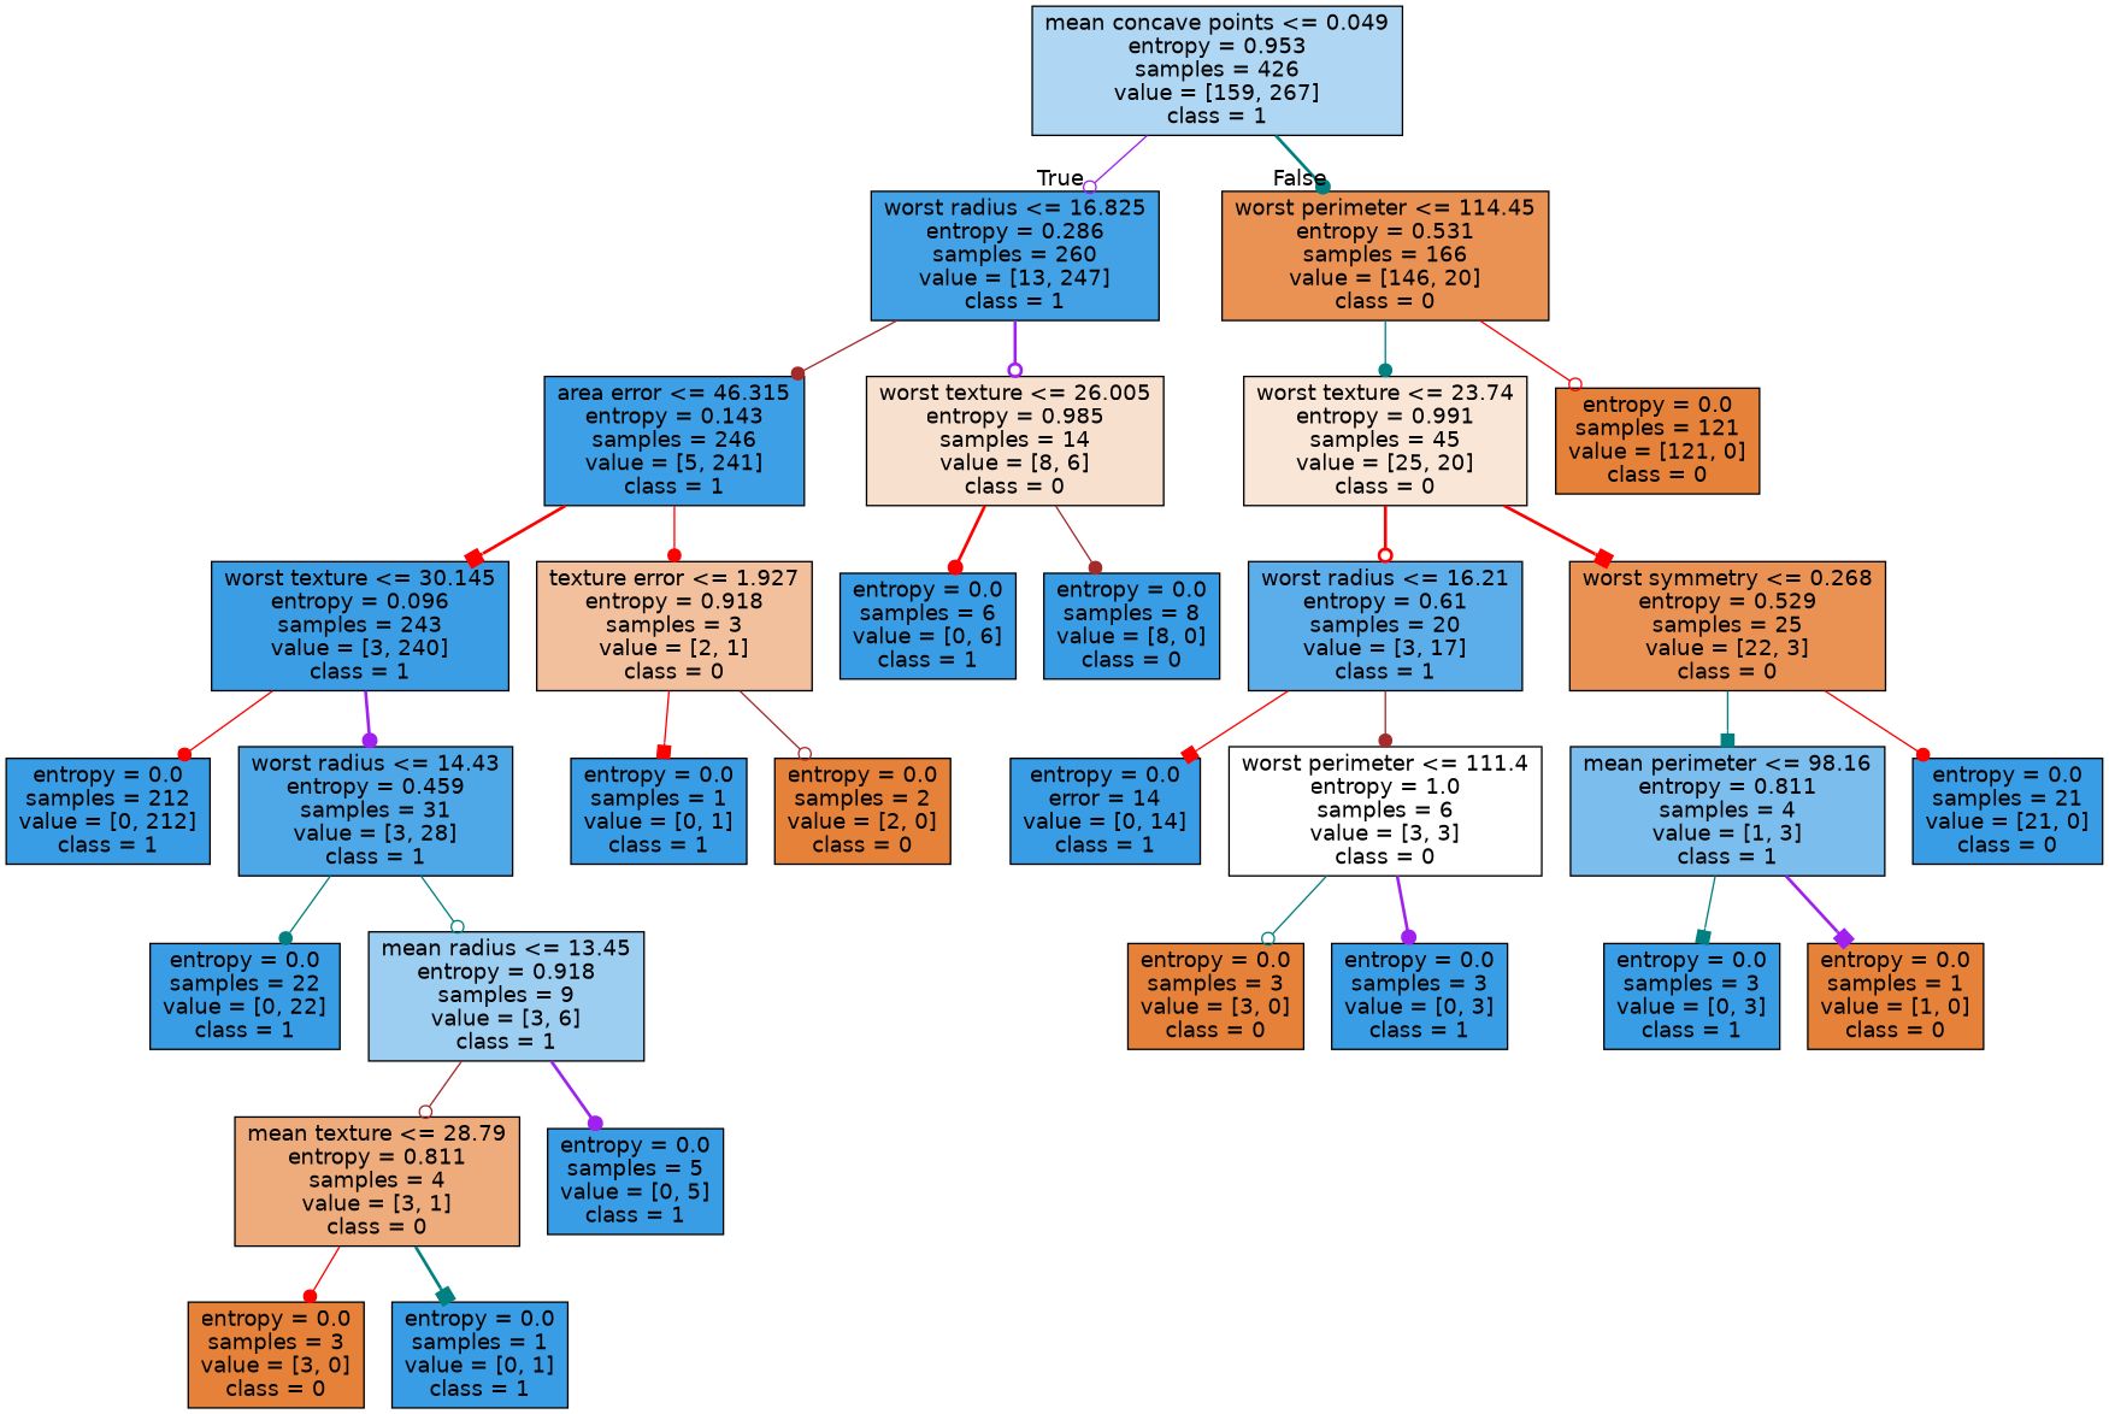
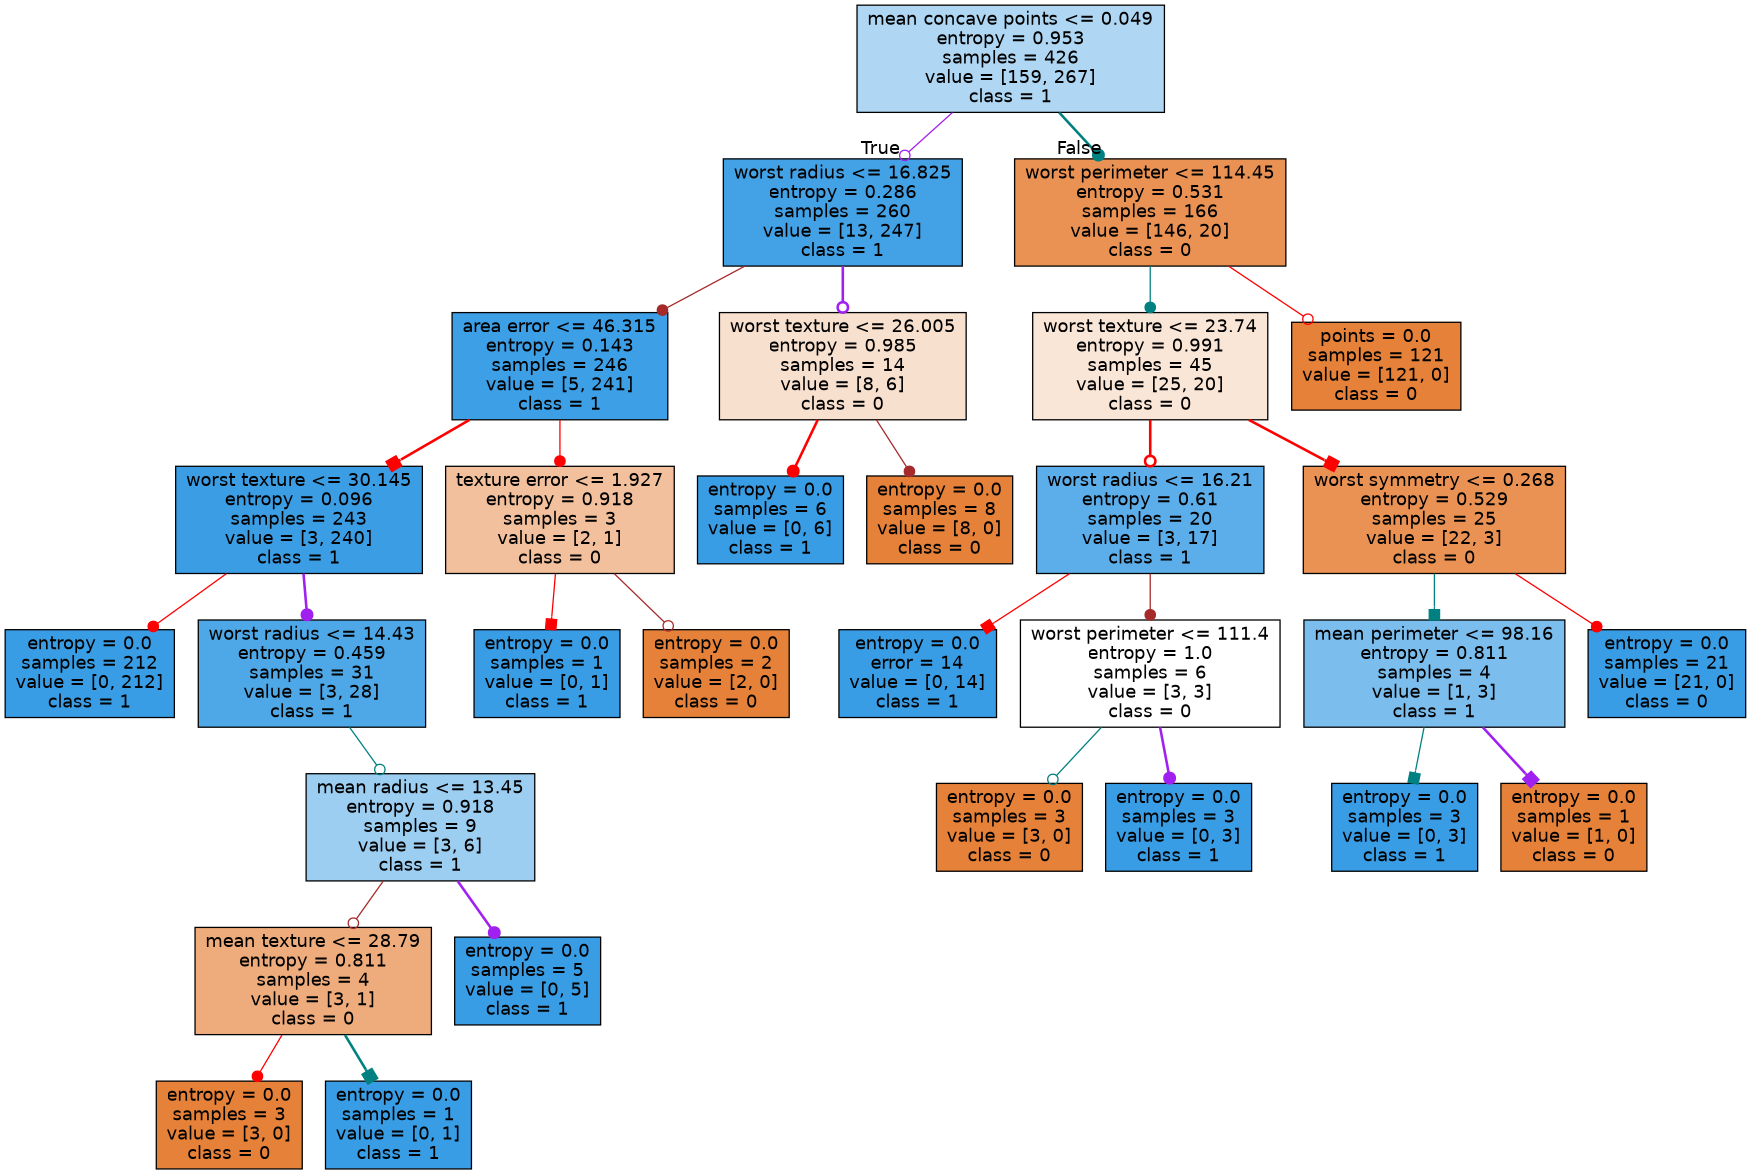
  digraph {
    node [color=black fillcolor="#399de5" fontname=helvetica shape=box style=filled]
    edge [arrowhead=dot color=red fontname=helvetica style=solid]
    n1 [fillcolor="#afd7f4" label="mean concave points <= 0.049\nentropy = 0.953\nsamples = 426\nvalue = [159, 267]\nclass = 1"]
    n2 [fillcolor="#43a2e6" label="worst radius <= 16.825\nentropy = 0.286\nsamples = 260\nvalue = [13, 247]\nclass = 1"]
    n3 [fillcolor="#e99254" label="worst perimeter <= 114.45\nentropy = 0.531\nsamples = 166\nvalue = [146, 20]\nclass = 0"]
    n4 [fillcolor="#3d9fe6" label="area error <= 46.315\nentropy = 0.143\nsamples = 246\nvalue = [5, 241]\nclass = 1"]
    n5 [fillcolor="#f8e0ce" label="worst texture <= 26.005\nentropy = 0.985\nsamples = 14\nvalue = [8, 6]\nclass = 0"]
    n6 [fillcolor="#fae6d7" label="worst texture <= 23.74\nentropy = 0.991\nsamples = 45\nvalue = [25, 20]\nclass = 0"]
-   n7 [fillcolor="#e58139" label="entropy = 0.0\nsamples = 121\nvalue = [121, 0]\nclass = 0"]
+   n7 [fillcolor="#e58139" label="points = 0.0\nsamples = 121\nvalue = [121, 0]\nclass = 0"]
    n8 [fillcolor="#3b9ee5" label="worst texture <= 30.145\nentropy = 0.096\nsamples = 243\nvalue = [3, 240]\nclass = 1"]
    n9 [fillcolor="#f2c09c" label="texture error <= 1.927\nentropy = 0.918\nsamples = 3\nvalue = [2, 1]\nclass = 0"]
    n10 [label="entropy = 0.0\nsamples = 6\nvalue = [0, 6]\nclass = 1"]
-   n11 [label="entropy = 0.0\nsamples = 8\nvalue = [8, 0]\nclass = 0"]
+   n11 [fillcolor="#e58139" label="entropy = 0.0\nsamples = 8\nvalue = [8, 0]\nclass = 0"]
    n12 [label="entropy = 0.0\nsamples = 212\nvalue = [0, 212]\nclass = 1"]
    n13 [fillcolor="#4ea8e8" label="worst radius <= 14.43\nentropy = 0.459\nsamples = 31\nvalue = [3, 28]\nclass = 1"]
    n14 [label="entropy = 0.0\nsamples = 1\nvalue = [0, 1]\nclass = 1"]
    n15 [fillcolor="#e58139" label="entropy = 0.0\nsamples = 2\nvalue = [2, 0]\nclass = 0"]
-   n16 [label="entropy = 0.0\nsamples = 22\nvalue = [0, 22]\nclass = 1"]
    n17 [fillcolor="#9ccef2" label="mean radius <= 13.45\nentropy = 0.918\nsamples = 9\nvalue = [3, 6]\nclass = 1"]
    n18 [fillcolor="#eeab7b" label="mean texture <= 28.79\nentropy = 0.811\nsamples = 4\nvalue = [3, 1]\nclass = 0"]
    n19 [label="entropy = 0.0\nsamples = 5\nvalue = [0, 5]\nclass = 1"]
    n20 [fillcolor="#e58139" label="entropy = 0.0\nsamples = 3\nvalue = [3, 0]\nclass = 0"]
    n21 [label="entropy = 0.0\nsamples = 1\nvalue = [0, 1]\nclass = 1"]
    n22 [fillcolor="#5caeea" label="worst radius <= 16.21\nentropy = 0.61\nsamples = 20\nvalue = [3, 17]\nclass = 1"]
    n23 [fillcolor="#e99254" label="worst symmetry <= 0.268\nentropy = 0.529\nsamples = 25\nvalue = [22, 3]\nclass = 0"]
    n24 [label="entropy = 0.0\nerror = 14\nvalue = [0, 14]\nclass = 1"]
    n25 [fillcolor="#ffffff" label="worst perimeter <= 111.4\nentropy = 1.0\nsamples = 6\nvalue = [3, 3]\nclass = 0"]
    n26 [fillcolor="#7bbeee" label="mean perimeter <= 98.16\nentropy = 0.811\nsamples = 4\nvalue = [1, 3]\nclass = 1"]
    n27 [label="entropy = 0.0\nsamples = 21\nvalue = [21, 0]\nclass = 0"]
    n28 [fillcolor="#e58139" label="entropy = 0.0\nsamples = 3\nvalue = [3, 0]\nclass = 0"]
    n29 [label="entropy = 0.0\nsamples = 3\nvalue = [0, 3]\nclass = 1"]
    n30 [label="entropy = 0.0\nsamples = 3\nvalue = [0, 3]\nclass = 1"]
    n31 [fillcolor="#e58139" label="entropy = 0.0\nsamples = 1\nvalue = [1, 0]\nclass = 0"]
    n1 -> n2 [arrowhead=odot color=purple headlabel=True labelangle=45 labeldistance=2.5]
    n1 -> n3 [color=teal headlabel=False labelangle=-45 labeldistance=2.5 style=bold]
    n2 -> n4 [color=brown]
    n2 -> n5 [arrowhead=odot color=purple style=bold]
    n3 -> n6 [color=teal]
    n3 -> n7 [arrowhead=odot]
    n4 -> n8 [arrowhead=box style=bold]
    n4 -> n9
    n5 -> n10 [style=bold]
    n5 -> n11 [color=brown]
    n6 -> n22 [arrowhead=odot style=bold]
    n6 -> n23 [arrowhead=box style=bold]
    n8 -> n12
    n8 -> n13 [color=purple style=bold]
    n9 -> n14 [arrowhead=box]
    n9 -> n15 [arrowhead=odot color=brown]
-   n13 -> n16 [color=teal]
    n13 -> n17 [arrowhead=odot color=teal]
    n17 -> n18 [arrowhead=odot color=brown]
    n17 -> n19 [color=purple style=bold]
    n18 -> n20
    n18 -> n21 [arrowhead=box color=teal style=bold]
    n22 -> n24 [arrowhead=box]
    n22 -> n25 [color=brown]
    n23 -> n26 [arrowhead=box color=teal]
    n23 -> n27
    n25 -> n28 [arrowhead=odot color=teal]
    n25 -> n29 [color=purple style=bold]
    n26 -> n30 [arrowhead=box color=teal]
    n26 -> n31 [arrowhead=box color=purple style=bold]
  }
